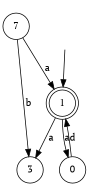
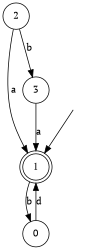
  digraph {
    fontname="PT Serif"
    rankdir=TB
    node [fontname="PT Serif" shape=circle]
    edge [fontname="PT Serif"]
    1 [shape=doublecircle]
    3
    0
-   2 [label=7]
+   2
    fake0 [style=invisible]
-   1 -> 3 [label=a]
-   1 -> 0 [label=a]
+   3 -> 1 [label=a]
+   1 -> 0 [label=b]
    0 -> 1 [label=d]
    2 -> 1 [label=a]
    2 -> 3 [label=b]
    fake0 -> 1
  }
